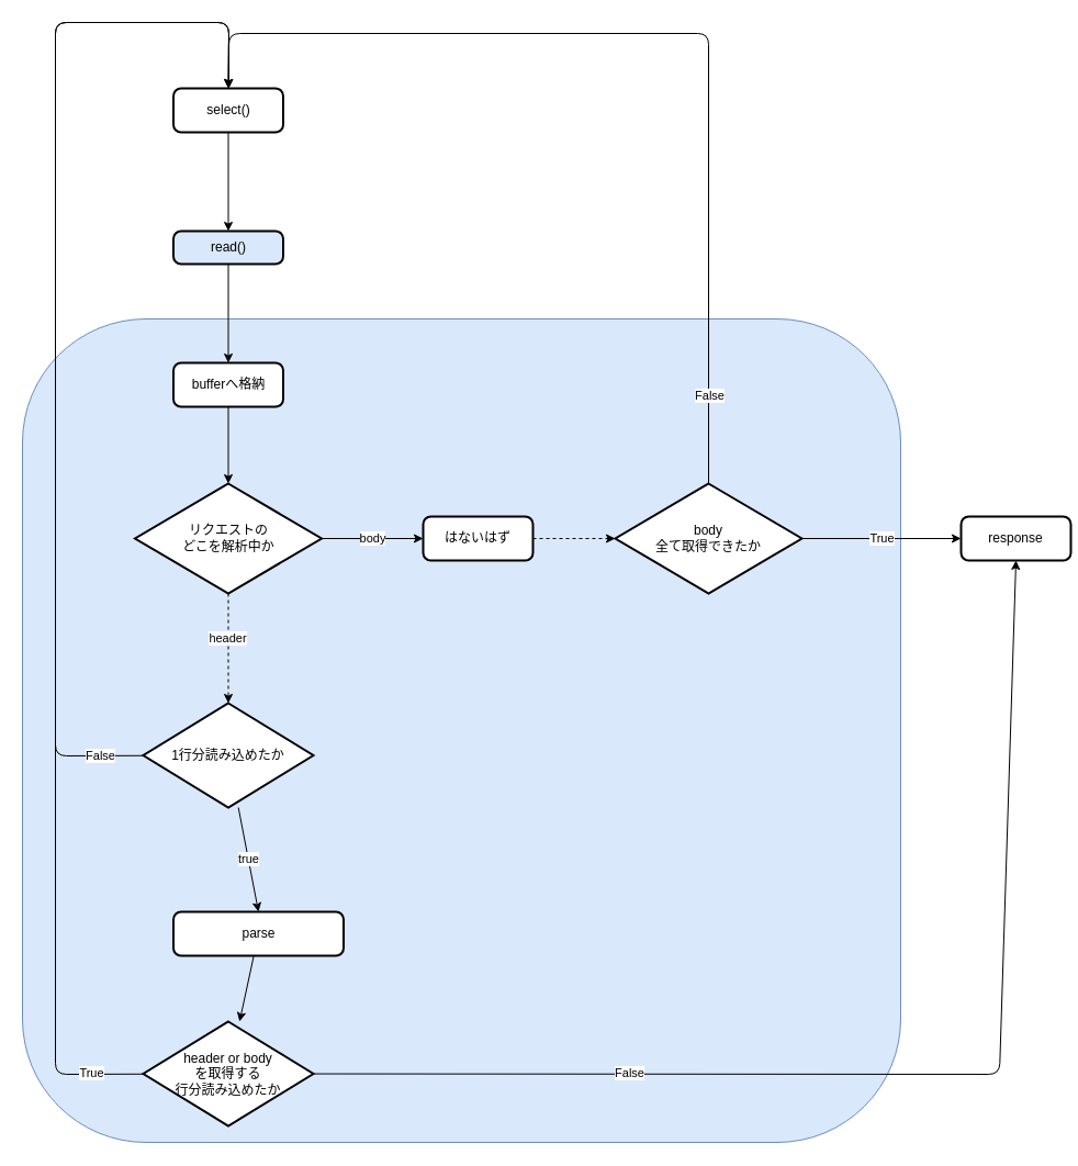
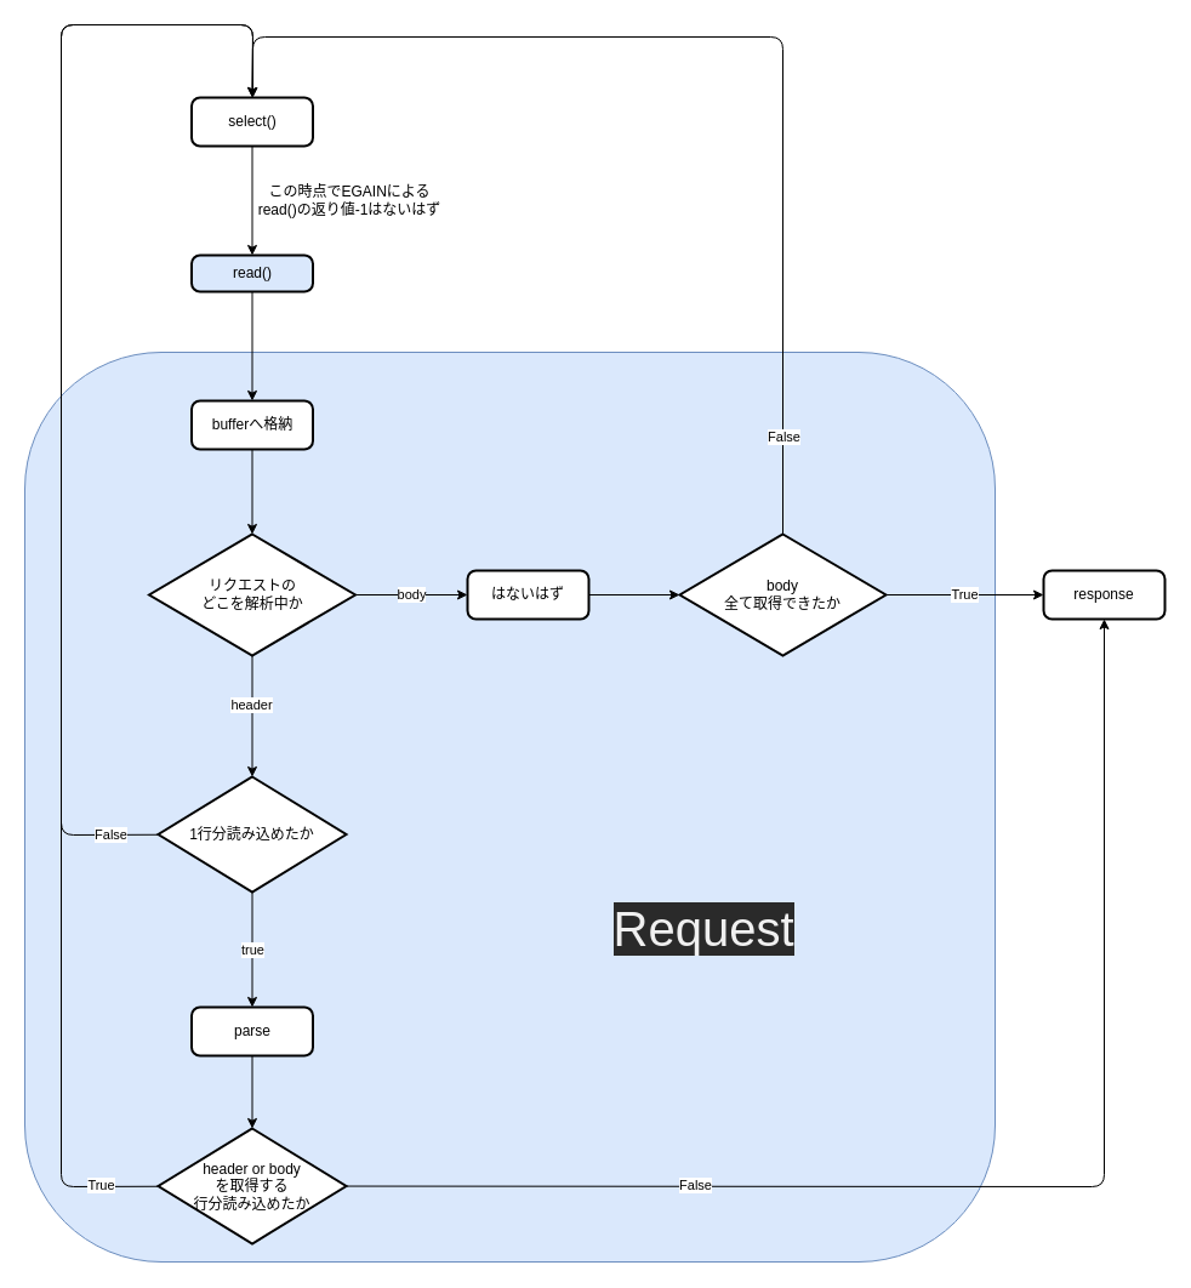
  <mxCell id="0" />
  <mxCell id="1" parent="0" />
  <mxCell id="2" value="" style="rounded=1;whiteSpace=wrap;html=1;fillColor=#dae8fc;strokeColor=#6c8ebf;" vertex="1" parent="1"><mxGeometry x="20" y="290" width="800" height="750" as="geometry" /></mxCell>
+ <mxCell id="3" value="この時点でEGAINによる&lt;br&gt;read()の返り値-1はないはず" style="text;html=1;strokeColor=none;fillColor=none;align=center;verticalAlign=middle;whiteSpace=wrap;rounded=0;" vertex="1" parent="1"><mxGeometry x="207.5" y="150" width="160" height="30" as="geometry" /></mxCell>
  <mxCell id="4" value="true" style="edgeStyle=none;html=1;entryX=0.5;entryY=0;entryDx=0;entryDy=0;strokeColor=#000000;" edge="1" parent="1" source="7" target="13"><mxGeometry relative="1" as="geometry" /></mxCell>
  <mxCell id="5" style="edgeStyle=none;html=1;entryX=0.5;entryY=0;entryDx=0;entryDy=0;strokeColor=#000000;" edge="1" parent="1" source="7" target="9"><mxGeometry relative="1" as="geometry"><mxPoint x="208" y="20" as="targetPoint" /><Array as="points"><mxPoint x="50" y="688" /><mxPoint x="50" y="20" /><mxPoint x="208" y="20" /></Array></mxGeometry></mxCell>
  <mxCell id="6" value="False" style="edgeLabel;html=1;align=center;verticalAlign=middle;resizable=0;points=[];" vertex="1" connectable="0" parent="5"><mxGeometry x="-0.964" y="-3" relative="1" as="geometry"><mxPoint x="-22" y="3" as="offset" /></mxGeometry></mxCell>
  <mxCell id="7" value="1行分読み込めたか" style="strokeWidth=2;html=1;shape=mxgraph.flowchart.decision;whiteSpace=wrap;" vertex="1" parent="1"><mxGeometry x="130" y="640" width="155" height="95" as="geometry" /></mxCell>
  <mxCell id="8" style="edgeStyle=none;html=1;entryX=0.5;entryY=0;entryDx=0;entryDy=0;strokeColor=#000000;" edge="1" parent="1" source="9" target="11"><mxGeometry relative="1" as="geometry" /></mxCell>
  <mxCell id="9" value="select()" style="rounded=1;whiteSpace=wrap;html=1;absoluteArcSize=1;arcSize=14;strokeWidth=2;" vertex="1" parent="1"><mxGeometry x="157.5" y="80" width="100" height="40" as="geometry" /></mxCell>
  <mxCell id="10" style="edgeStyle=none;html=1;entryX=0.5;entryY=0;entryDx=0;entryDy=0;strokeColor=#000000;" edge="1" parent="1" source="11" target="15"><mxGeometry relative="1" as="geometry" /></mxCell>
  <mxCell id="11" value="read()" style="rounded=1;whiteSpace=wrap;html=1;absoluteArcSize=1;arcSize=14;strokeWidth=2;fillColor=#dae8fc;" vertex="1" parent="1"><mxGeometry x="157.5" y="210" width="100" height="30" as="geometry" /></mxCell>
  <mxCell id="12" style="edgeStyle=none;html=1;strokeColor=#000000;" edge="1" parent="1" source="13" target="31"><mxGeometry relative="1" as="geometry" /></mxCell>
- <mxCell id="13" value="parse" style="rounded=1;whiteSpace=wrap;html=1;absoluteArcSize=1;arcSize=14;strokeWidth=2;" vertex="1" parent="1"><mxGeometry x="157.5" y="830" width="155" height="40" as="geometry" /></mxCell>
+ <mxCell id="13" value="parse" style="rounded=1;whiteSpace=wrap;html=1;absoluteArcSize=1;arcSize=14;strokeWidth=2;" vertex="1" parent="1"><mxGeometry x="157.5" y="830" width="100" height="40" as="geometry" /></mxCell>
  <mxCell id="14" style="edgeStyle=none;html=1;entryX=0.5;entryY=0;entryDx=0;entryDy=0;entryPerimeter=0;strokeColor=#000000;" edge="1" parent="1" source="15" target="19"><mxGeometry relative="1" as="geometry" /></mxCell>
  <mxCell id="15" value="bufferへ格納" style="rounded=1;whiteSpace=wrap;html=1;absoluteArcSize=1;arcSize=14;strokeWidth=2;" vertex="1" parent="1"><mxGeometry x="157.5" y="330" width="100" height="40" as="geometry" /></mxCell>
- <mxCell id="16" style="edgeStyle=none;html=1;strokeColor=#000000;dashed=1;" edge="1" parent="1" source="19" target="7"><mxGeometry relative="1" as="geometry" /></mxCell>
+ <mxCell id="16" style="edgeStyle=none;html=1;strokeColor=#000000;" edge="1" parent="1" source="19" target="7"><mxGeometry relative="1" as="geometry" /></mxCell>
  <mxCell id="17" value="header" style="edgeLabel;html=1;align=center;verticalAlign=middle;resizable=0;points=[];" vertex="1" connectable="0" parent="16"><mxGeometry x="-0.196" y="-1" relative="1" as="geometry"><mxPoint as="offset" /></mxGeometry></mxCell>
  <mxCell id="18" value="body" style="edgeStyle=none;html=1;entryX=0;entryY=0.5;entryDx=0;entryDy=0;strokeColor=#000000;" edge="1" parent="1" source="19" target="21"><mxGeometry relative="1" as="geometry" /></mxCell>
  <mxCell id="19" value="リクエストの&lt;br&gt;どこを解析中か" style="strokeWidth=2;html=1;shape=mxgraph.flowchart.decision;whiteSpace=wrap;" vertex="1" parent="1"><mxGeometry x="122.5" y="440" width="170" height="100" as="geometry" /></mxCell>
- <mxCell id="20" style="edgeStyle=none;html=1;strokeColor=#000000;dashed=1;" edge="1" parent="1" source="21" target="25"><mxGeometry relative="1" as="geometry" /></mxCell>
+ <mxCell id="20" style="edgeStyle=none;html=1;strokeColor=#000000;" edge="1" parent="1" source="21" target="25"><mxGeometry relative="1" as="geometry" /></mxCell>
  <mxCell id="21" value="はないはず" style="rounded=1;whiteSpace=wrap;html=1;absoluteArcSize=1;arcSize=14;strokeWidth=2;" vertex="1" parent="1"><mxGeometry x="385" y="470" width="100" height="40" as="geometry" /></mxCell>
  <mxCell id="22" style="edgeStyle=none;html=1;entryX=0.5;entryY=0;entryDx=0;entryDy=0;strokeColor=#000000;" edge="1" parent="1" source="25" target="9"><mxGeometry relative="1" as="geometry"><Array as="points"><mxPoint x="645" y="30" /><mxPoint x="208" y="30" /></Array></mxGeometry></mxCell>
  <mxCell id="23" value="False" style="edgeLabel;html=1;align=center;verticalAlign=middle;resizable=0;points=[];" vertex="1" connectable="0" parent="22"><mxGeometry x="-0.597" y="-1" relative="1" as="geometry"><mxPoint x="-1" y="100" as="offset" /></mxGeometry></mxCell>
  <mxCell id="24" value="True" style="edgeStyle=none;html=1;strokeColor=#000000;" edge="1" parent="1" source="25" target="26"><mxGeometry relative="1" as="geometry" /></mxCell>
  <mxCell id="25" value="body&lt;br&gt;全て取得できたか" style="strokeWidth=2;html=1;shape=mxgraph.flowchart.decision;whiteSpace=wrap;" vertex="1" parent="1"><mxGeometry x="560" y="440" width="170" height="100" as="geometry" /></mxCell>
- <mxCell id="26" value="response" style="rounded=1;whiteSpace=wrap;html=1;absoluteArcSize=1;arcSize=14;strokeWidth=2;" vertex="1" parent="1"><mxGeometry x="875" y="470" width="100" height="40" as="geometry" /></mxCell>
+ <mxCell id="26" value="response" style="rounded=1;whiteSpace=wrap;html=1;absoluteArcSize=1;arcSize=14;strokeWidth=2;" vertex="1" parent="1"><mxGeometry x="860" y="470" width="100" height="40" as="geometry" /></mxCell>
  <mxCell id="27" style="edgeStyle=none;html=1;entryX=0.5;entryY=1;entryDx=0;entryDy=0;strokeColor=#000000;" edge="1" parent="1" source="31" target="26"><mxGeometry relative="1" as="geometry"><Array as="points"><mxPoint x="910" y="978" /></Array></mxGeometry></mxCell>
  <mxCell id="28" value="False" style="edgeLabel;html=1;align=center;verticalAlign=middle;resizable=0;points=[];" vertex="1" connectable="0" parent="27"><mxGeometry x="-0.475" y="1" relative="1" as="geometry"><mxPoint as="offset" /></mxGeometry></mxCell>
  <mxCell id="29" style="edgeStyle=none;html=1;strokeColor=#000000;" edge="1" parent="1" source="31"><mxGeometry relative="1" as="geometry"><mxPoint x="208" y="80" as="targetPoint" /><Array as="points"><mxPoint x="50" y="978" /><mxPoint x="50" y="20" /><mxPoint x="208" y="20" /></Array></mxGeometry></mxCell>
  <mxCell id="30" value="True" style="edgeLabel;html=1;align=center;verticalAlign=middle;resizable=0;points=[];" vertex="1" connectable="0" parent="29"><mxGeometry x="-0.925" y="-1" relative="1" as="geometry"><mxPoint as="offset" /></mxGeometry></mxCell>
  <mxCell id="31" value="header or body&lt;br&gt;を取得する&lt;br&gt;行分読み込めたか" style="strokeWidth=2;html=1;shape=mxgraph.flowchart.decision;whiteSpace=wrap;" vertex="1" parent="1"><mxGeometry x="130" y="930" width="155" height="95" as="geometry" /></mxCell>
+ <mxCell id="32" value="&lt;meta charset=&quot;utf-8&quot;&gt;&lt;span style=&quot;color: rgb(240, 240, 240); font-family: helvetica; font-size: 40px; font-style: normal; font-weight: 400; letter-spacing: normal; text-align: center; text-indent: 0px; text-transform: none; word-spacing: 0px; background-color: rgb(42, 42, 42); display: inline; float: none;&quot;&gt;Request&lt;/span&gt;" style="text;html=1;strokeColor=none;fillColor=none;align=center;verticalAlign=middle;whiteSpace=wrap;rounded=0;fontSize=40;" vertex="1" parent="1"><mxGeometry x="550" y="750" width="60" height="30" as="geometry" /></mxCell>
